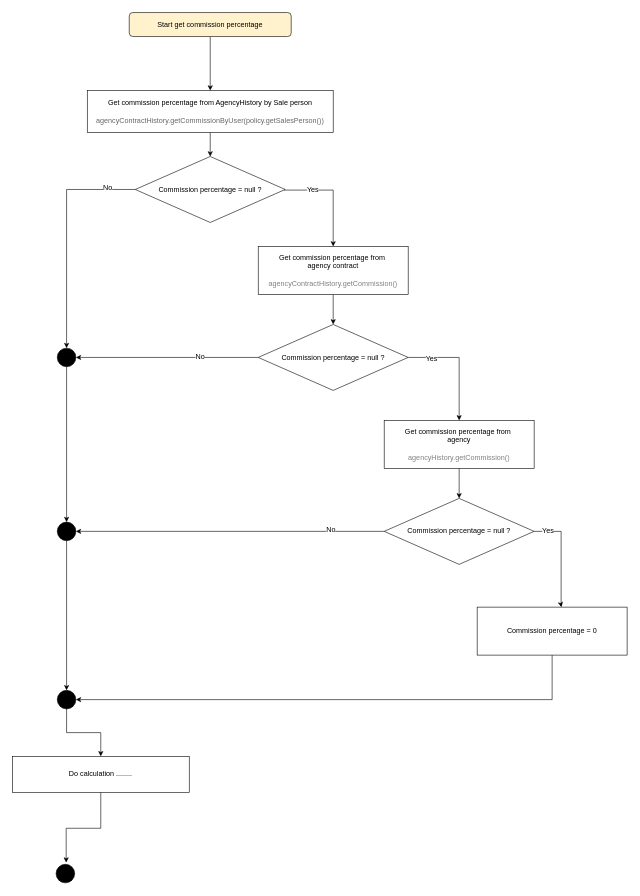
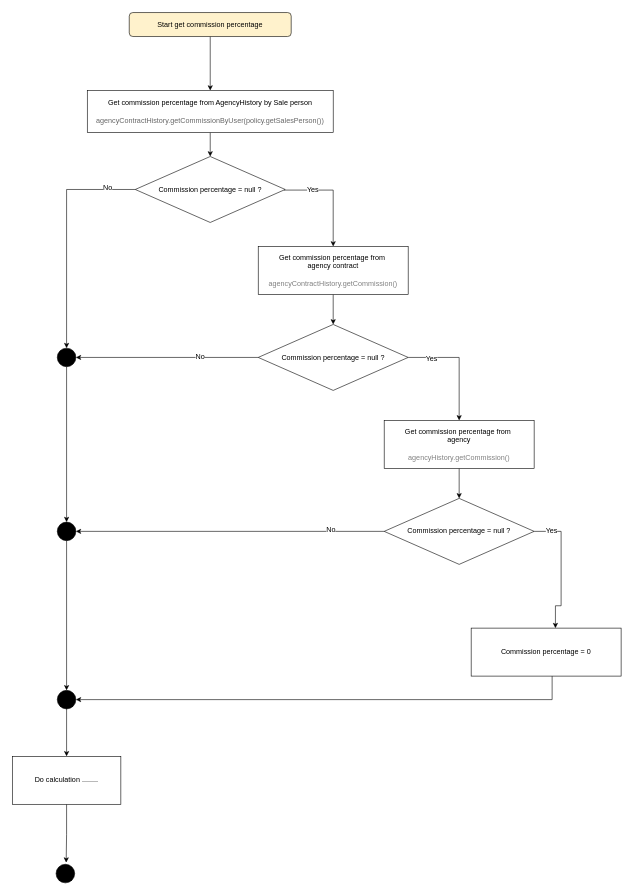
  <mxCell id="0" />
  <mxCell id="1" parent="0" />
  <mxCell id="2" style="edgeStyle=orthogonalEdgeStyle;rounded=0;orthogonalLoop=1;jettySize=auto;html=1;entryX=0.5;entryY=0;entryDx=0;entryDy=0;" edge="1" parent="1" source="3" target="10"><mxGeometry relative="1" as="geometry" /></mxCell>
  <mxCell id="3" value="Get commission percentage from AgencyHistory by Sale person&lt;br&gt;&lt;br&gt;&lt;font color=&quot;#666666&quot;&gt;&lt;span style=&quot;font-size: 12px&quot;&gt;agencyContractHistory.getCommissionByUser(policy.getSalesPerson())&lt;/span&gt;&lt;/font&gt;" style="rounded=0;whiteSpace=wrap;html=1;" vertex="1" parent="1"><mxGeometry x="145" y="150" width="410" height="70" as="geometry" /></mxCell>
  <mxCell id="4" style="edgeStyle=orthogonalEdgeStyle;rounded=0;orthogonalLoop=1;jettySize=auto;html=1;entryX=0.5;entryY=0;entryDx=0;entryDy=0;" edge="1" parent="1" source="5" target="3"><mxGeometry relative="1" as="geometry" /></mxCell>
  <mxCell id="5" value="Start get commission percentage" style="rounded=1;whiteSpace=wrap;html=1;fillColor=#fff2cc;" vertex="1" parent="1"><mxGeometry x="215" y="20" width="270" height="40" as="geometry" /></mxCell>
  <mxCell id="6" style="edgeStyle=orthogonalEdgeStyle;rounded=0;orthogonalLoop=1;jettySize=auto;html=1;entryX=0.5;entryY=0;entryDx=0;entryDy=0;" edge="1" parent="1" source="10" target="12"><mxGeometry relative="1" as="geometry"><Array as="points"><mxPoint x="555" y="316" /></Array></mxGeometry></mxCell>
  <mxCell id="7" value="Yes" style="text;html=1;resizable=0;points=[];align=center;verticalAlign=middle;labelBackgroundColor=#ffffff;" vertex="1" connectable="0" parent="6"><mxGeometry x="-0.457" y="1" relative="1" as="geometry"><mxPoint as="offset" /></mxGeometry></mxCell>
  <mxCell id="8" style="edgeStyle=orthogonalEdgeStyle;rounded=0;orthogonalLoop=1;jettySize=auto;html=1;entryX=0.5;entryY=0;entryDx=0;entryDy=0;" edge="1" parent="1" source="10" target="28"><mxGeometry relative="1" as="geometry"><mxPoint x="110.333" y="434.167" as="targetPoint" /></mxGeometry></mxCell>
  <mxCell id="9" value="No" style="text;html=1;resizable=0;points=[];align=center;verticalAlign=middle;labelBackgroundColor=#ffffff;" vertex="1" connectable="0" parent="8"><mxGeometry x="-0.753" y="-4" relative="1" as="geometry"><mxPoint as="offset" /></mxGeometry></mxCell>
  <mxCell id="10" value="&lt;span style=&quot;white-space: normal&quot;&gt;Commission percentage = null ?&lt;/span&gt;" style="rhombus;whiteSpace=wrap;html=1;" vertex="1" parent="1"><mxGeometry x="225" y="260" width="250" height="110" as="geometry" /></mxCell>
  <mxCell id="11" style="edgeStyle=orthogonalEdgeStyle;rounded=0;orthogonalLoop=1;jettySize=auto;html=1;entryX=0.5;entryY=0;entryDx=0;entryDy=0;" edge="1" parent="1" source="12" target="17"><mxGeometry relative="1" as="geometry" /></mxCell>
  <mxCell id="12" value="Get commission percentage from&amp;nbsp;&lt;br&gt;agency contract&lt;br&gt;&lt;br&gt;&lt;span style=&quot;color: rgb(128 , 128 , 128) ; font-size: 12px&quot;&gt;agencyContractHistory.getCommission()&lt;/span&gt;" style="rounded=0;whiteSpace=wrap;html=1;" vertex="1" parent="1"><mxGeometry x="430" y="410" width="250" height="80" as="geometry" /></mxCell>
  <mxCell id="13" style="edgeStyle=orthogonalEdgeStyle;rounded=0;orthogonalLoop=1;jettySize=auto;html=1;entryX=0.5;entryY=0;entryDx=0;entryDy=0;" edge="1" parent="1" source="17" target="19"><mxGeometry relative="1" as="geometry"><Array as="points"><mxPoint x="765" y="595" /></Array></mxGeometry></mxCell>
  <mxCell id="14" value="Yes" style="text;html=1;resizable=0;points=[];align=center;verticalAlign=middle;labelBackgroundColor=#ffffff;" vertex="1" connectable="0" parent="13"><mxGeometry x="-0.604" y="-1" relative="1" as="geometry"><mxPoint as="offset" /></mxGeometry></mxCell>
  <mxCell id="15" style="edgeStyle=orthogonalEdgeStyle;rounded=0;orthogonalLoop=1;jettySize=auto;html=1;entryX=1;entryY=0.5;entryDx=0;entryDy=0;" edge="1" parent="1" source="17" target="28"><mxGeometry relative="1" as="geometry" /></mxCell>
  <mxCell id="16" value="No" style="text;html=1;resizable=0;points=[];align=center;verticalAlign=middle;labelBackgroundColor=#ffffff;" vertex="1" connectable="0" parent="15"><mxGeometry x="-0.358" y="-2" relative="1" as="geometry"><mxPoint as="offset" /></mxGeometry></mxCell>
  <mxCell id="17" value="&lt;span style=&quot;white-space: normal&quot;&gt;Commission percentage = null ?&lt;/span&gt;" style="rhombus;whiteSpace=wrap;html=1;" vertex="1" parent="1"><mxGeometry x="430" y="540" width="250" height="110" as="geometry" /></mxCell>
  <mxCell id="18" style="edgeStyle=orthogonalEdgeStyle;rounded=0;orthogonalLoop=1;jettySize=auto;html=1;entryX=0.5;entryY=0;entryDx=0;entryDy=0;" edge="1" parent="1" source="19" target="24"><mxGeometry relative="1" as="geometry" /></mxCell>
  <mxCell id="19" value="Get commission percentage from&amp;nbsp;&lt;br&gt;agency&lt;br&gt;&lt;br&gt;&lt;font color=&quot;#808080&quot;&gt;&lt;span style=&quot;font-size: 12px&quot;&gt;agencyHistory.getCommission()&lt;/span&gt;&lt;/font&gt;" style="rounded=0;whiteSpace=wrap;html=1;" vertex="1" parent="1"><mxGeometry x="640" y="700" width="250" height="80" as="geometry" /></mxCell>
  <mxCell id="20" style="edgeStyle=orthogonalEdgeStyle;rounded=0;orthogonalLoop=1;jettySize=auto;html=1;entryX=0.562;entryY=0.001;entryDx=0;entryDy=0;entryPerimeter=0;" edge="1" parent="1" source="24" target="26"><mxGeometry relative="1" as="geometry"><Array as="points"><mxPoint x="935" y="885" /><mxPoint x="935" y="1009" /></Array></mxGeometry></mxCell>
  <mxCell id="21" value="Yes" style="text;html=1;resizable=0;points=[];align=center;verticalAlign=middle;labelBackgroundColor=#ffffff;" vertex="1" connectable="0" parent="20"><mxGeometry x="-0.741" y="1" relative="1" as="geometry"><mxPoint as="offset" /></mxGeometry></mxCell>
  <mxCell id="22" style="edgeStyle=orthogonalEdgeStyle;rounded=0;orthogonalLoop=1;jettySize=auto;html=1;entryX=1;entryY=0.5;entryDx=0;entryDy=0;" edge="1" parent="1" source="24" target="30"><mxGeometry relative="1" as="geometry" /></mxCell>
  <mxCell id="23" value="No" style="text;html=1;resizable=0;points=[];align=center;verticalAlign=middle;labelBackgroundColor=#ffffff;" vertex="1" connectable="0" parent="22"><mxGeometry x="-0.65" y="-4" relative="1" as="geometry"><mxPoint as="offset" /></mxGeometry></mxCell>
  <mxCell id="24" value="&lt;span style=&quot;white-space: normal&quot;&gt;Commission percentage = null ?&lt;/span&gt;" style="rhombus;whiteSpace=wrap;html=1;" vertex="1" parent="1"><mxGeometry x="640" y="830" width="250" height="110" as="geometry" /></mxCell>
  <mxCell id="25" style="edgeStyle=orthogonalEdgeStyle;rounded=0;orthogonalLoop=1;jettySize=auto;html=1;entryX=1;entryY=0.5;entryDx=0;entryDy=0;" edge="1" parent="1" source="26" target="32"><mxGeometry relative="1" as="geometry"><Array as="points"><mxPoint x="920" y="1166" /></Array></mxGeometry></mxCell>
- <mxCell id="26" value="Commission percentage = 0" style="rounded=0;whiteSpace=wrap;html=1;" vertex="1" parent="1"><mxGeometry x="795" y="1011.27" width="250" height="80" as="geometry" /></mxCell>
+ <mxCell id="26" value="Commission percentage = 0" style="rounded=0;whiteSpace=wrap;html=1;" vertex="1" parent="1"><mxGeometry x="785" y="1046.27" width="250" height="80" as="geometry" /></mxCell>
  <mxCell id="27" style="edgeStyle=orthogonalEdgeStyle;rounded=0;orthogonalLoop=1;jettySize=auto;html=1;entryX=0.5;entryY=0;entryDx=0;entryDy=0;" edge="1" parent="1" source="28" target="30"><mxGeometry relative="1" as="geometry" /></mxCell>
  <mxCell id="28" value="" style="ellipse;whiteSpace=wrap;html=1;aspect=fixed;fillColor=#000000;" vertex="1" parent="1"><mxGeometry x="95" y="579.5" width="31" height="31" as="geometry" /></mxCell>
  <mxCell id="29" style="edgeStyle=orthogonalEdgeStyle;rounded=0;orthogonalLoop=1;jettySize=auto;html=1;" edge="1" parent="1" source="30" target="32"><mxGeometry relative="1" as="geometry" /></mxCell>
  <mxCell id="30" value="" style="ellipse;whiteSpace=wrap;html=1;aspect=fixed;fillColor=#000000;" vertex="1" parent="1"><mxGeometry x="95" y="869.5" width="31" height="31" as="geometry" /></mxCell>
  <mxCell id="31" style="edgeStyle=orthogonalEdgeStyle;rounded=0;orthogonalLoop=1;jettySize=auto;html=1;entryX=0.5;entryY=0;entryDx=0;entryDy=0;" edge="1" parent="1" source="32" target="34"><mxGeometry relative="1" as="geometry" /></mxCell>
  <mxCell id="32" value="" style="ellipse;whiteSpace=wrap;html=1;aspect=fixed;fillColor=#000000;" vertex="1" parent="1"><mxGeometry x="95" y="1150" width="31" height="31" as="geometry" /></mxCell>
  <mxCell id="33" style="edgeStyle=orthogonalEdgeStyle;rounded=0;orthogonalLoop=1;jettySize=auto;html=1;entryX=0.543;entryY=-0.092;entryDx=0;entryDy=0;entryPerimeter=0;" edge="1" parent="1" source="34" target="35"><mxGeometry relative="1" as="geometry" /></mxCell>
- <mxCell id="34" value="Do calculation ........" style="rounded=0;whiteSpace=wrap;html=1;" vertex="1" parent="1"><mxGeometry x="20" y="1260" width="295" height="60" as="geometry" /></mxCell>
+ <mxCell id="34" value="Do calculation ........" style="rounded=0;whiteSpace=wrap;html=1;" vertex="1" parent="1"><mxGeometry x="20" y="1260" width="181" height="80" as="geometry" /></mxCell>
  <mxCell id="35" value="" style="ellipse;whiteSpace=wrap;html=1;aspect=fixed;fillColor=#000000;" vertex="1" parent="1"><mxGeometry x="93" y="1440" width="31" height="31" as="geometry" /></mxCell>
